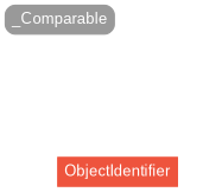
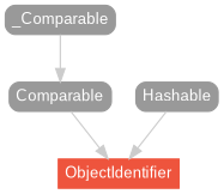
  strict digraph {
    fontname="Liberation Sans"
    node [color="#999999" fillcolor="#999999" fontcolor=white fontname="Liberation Sans" fontsize=12 margin="0.07,0.05" shape=box style="filled,rounded"]
    edge [color="#cccccc" fontname="Liberation Sans"]
    ObjectIdentifier [color="#ee543d" fillcolor="#ee543d" height=0.3 style=filled]
+   Comparable [height=0.3]
+   Hashable [height=0.3]
    _Comparable [height=0.3]
    subgraph sub_1 {
      rank=max
      ObjectIdentifier
    }
+   Comparable -> ObjectIdentifier
+   Hashable -> ObjectIdentifier
+   _Comparable -> Comparable
  }
